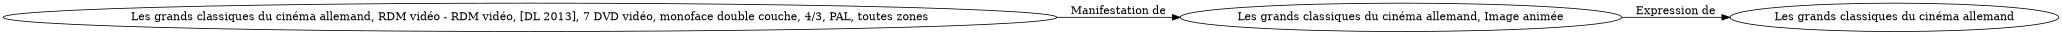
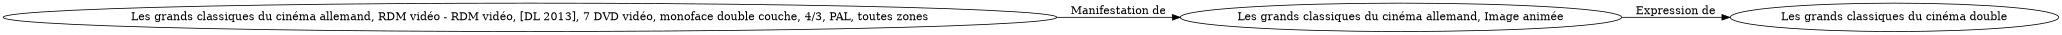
  digraph {
    rankdir=LR
-   n1 [label="Les grands classiques du cinéma allemand"]
+   n1 [label="Les grands classiques du cinéma double"]
    n2 [label="Les grands classiques du cinéma allemand, Image animée"]
    n3 [label="Les grands classiques du cinéma allemand, RDM vidéo - RDM vidéo, [DL 2013], 7 DVD vidéo, monoface double couche, 4/3, PAL, toutes zones"]
    n2 -> n1 [label="Expression de"]
    n3 -> n2 [label="Manifestation de"]
  }
